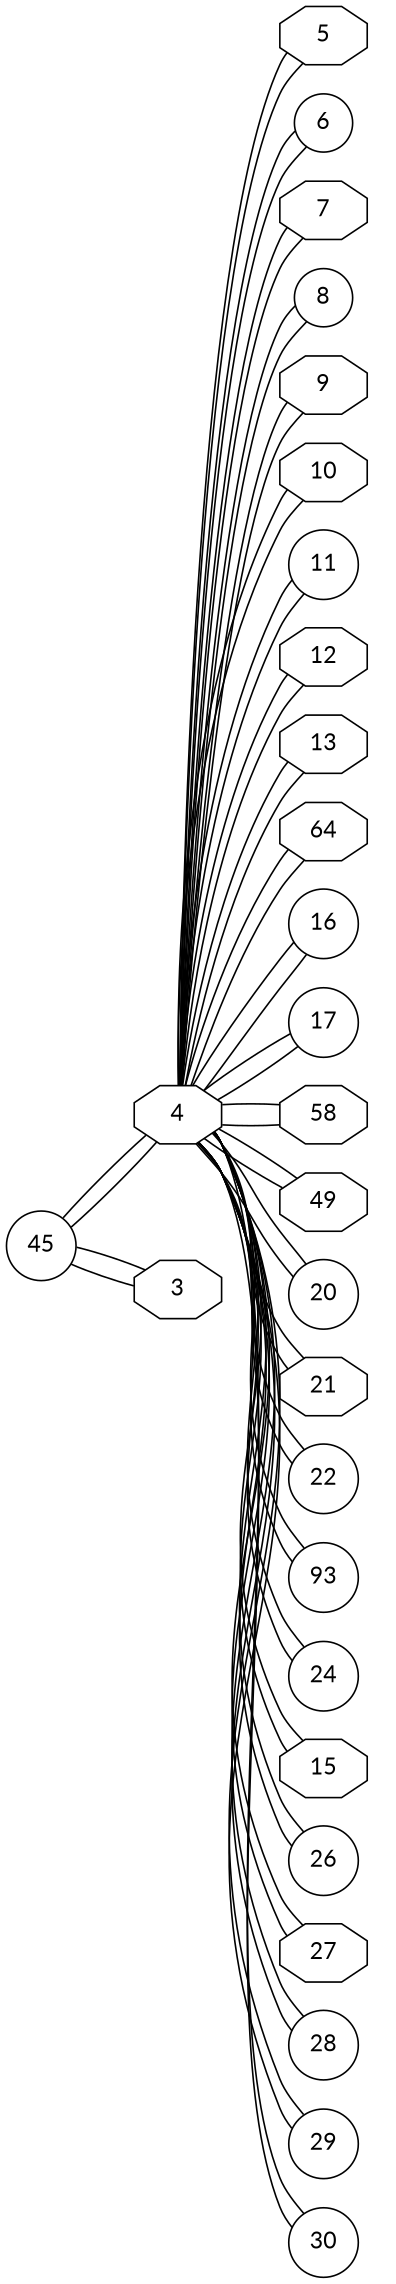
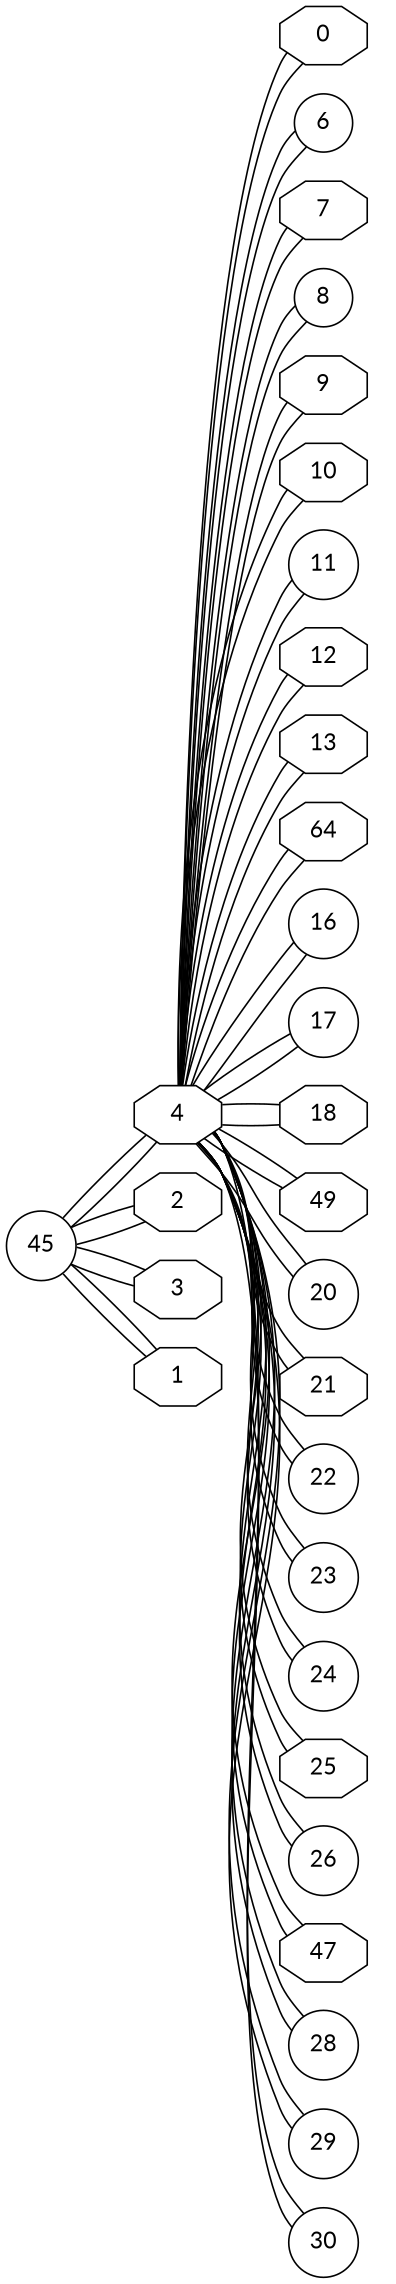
  graph {
    fontname=Lato
    rankdir=LR
    node [fontname=Lato shape=octagon]
    edge [fontname=Lato]
    n1 [label=45 shape=circle]
    4
+   2
    3
-   5
+   1
+   5 [label=0]
    6 [shape=circle]
    7
    8 [shape=circle]
    9
    10
    11 [shape=circle]
    12
    13
    n15 [label=64]
    16 [shape=circle]
    17 [shape=circle]
-   18 [label=58]
+   18
    n19 [label=49]
    20 [shape=circle]
    21
    22 [shape=circle]
-   23 [shape=circle label=93]
+   23 [shape=circle]
    24 [shape=circle]
-   25 [label=15]
+   25
    26 [shape=circle]
-   27
+   27 [label=47]
    28 [shape=circle]
    29 [shape=circle]
    30 [shape=circle]
    n1 -- 4
+   n1 -- 2
    n1 -- 3
+   n1 -- 1
    4 -- n1
    4 -- 5
    4 -- 6
    4 -- 7
    4 -- 8
    4 -- 9
    4 -- 10
    4 -- 11
    4 -- 12
    4 -- 13
    4 -- n15
    4 -- 16
    4 -- 17
    4 -- 18
    4 -- n19
    4 -- 20
    4 -- 21
    4 -- 22
    4 -- 23
    4 -- 24
    4 -- 25
    4 -- 26
    4 -- 27
    4 -- 28
    4 -- 29
    4 -- 30
+   2 -- n1
    3 -- n1
+   1 -- n1
    5 -- 4
    6 -- 4
    7 -- 4
    8 -- 4
    9 -- 4
    10 -- 4
    11 -- 4
    12 -- 4
    13 -- 4
    n15 -- 4
    16 -- 4
    17 -- 4
    18 -- 4
    n19 -- 4
    20 -- 4
    21 -- 4
    22 -- 4
    23 -- 4
    24 -- 4
    25 -- 4
    26 -- 4
    27 -- 4
    28 -- 4
    29 -- 4
    30 -- 4
  }
